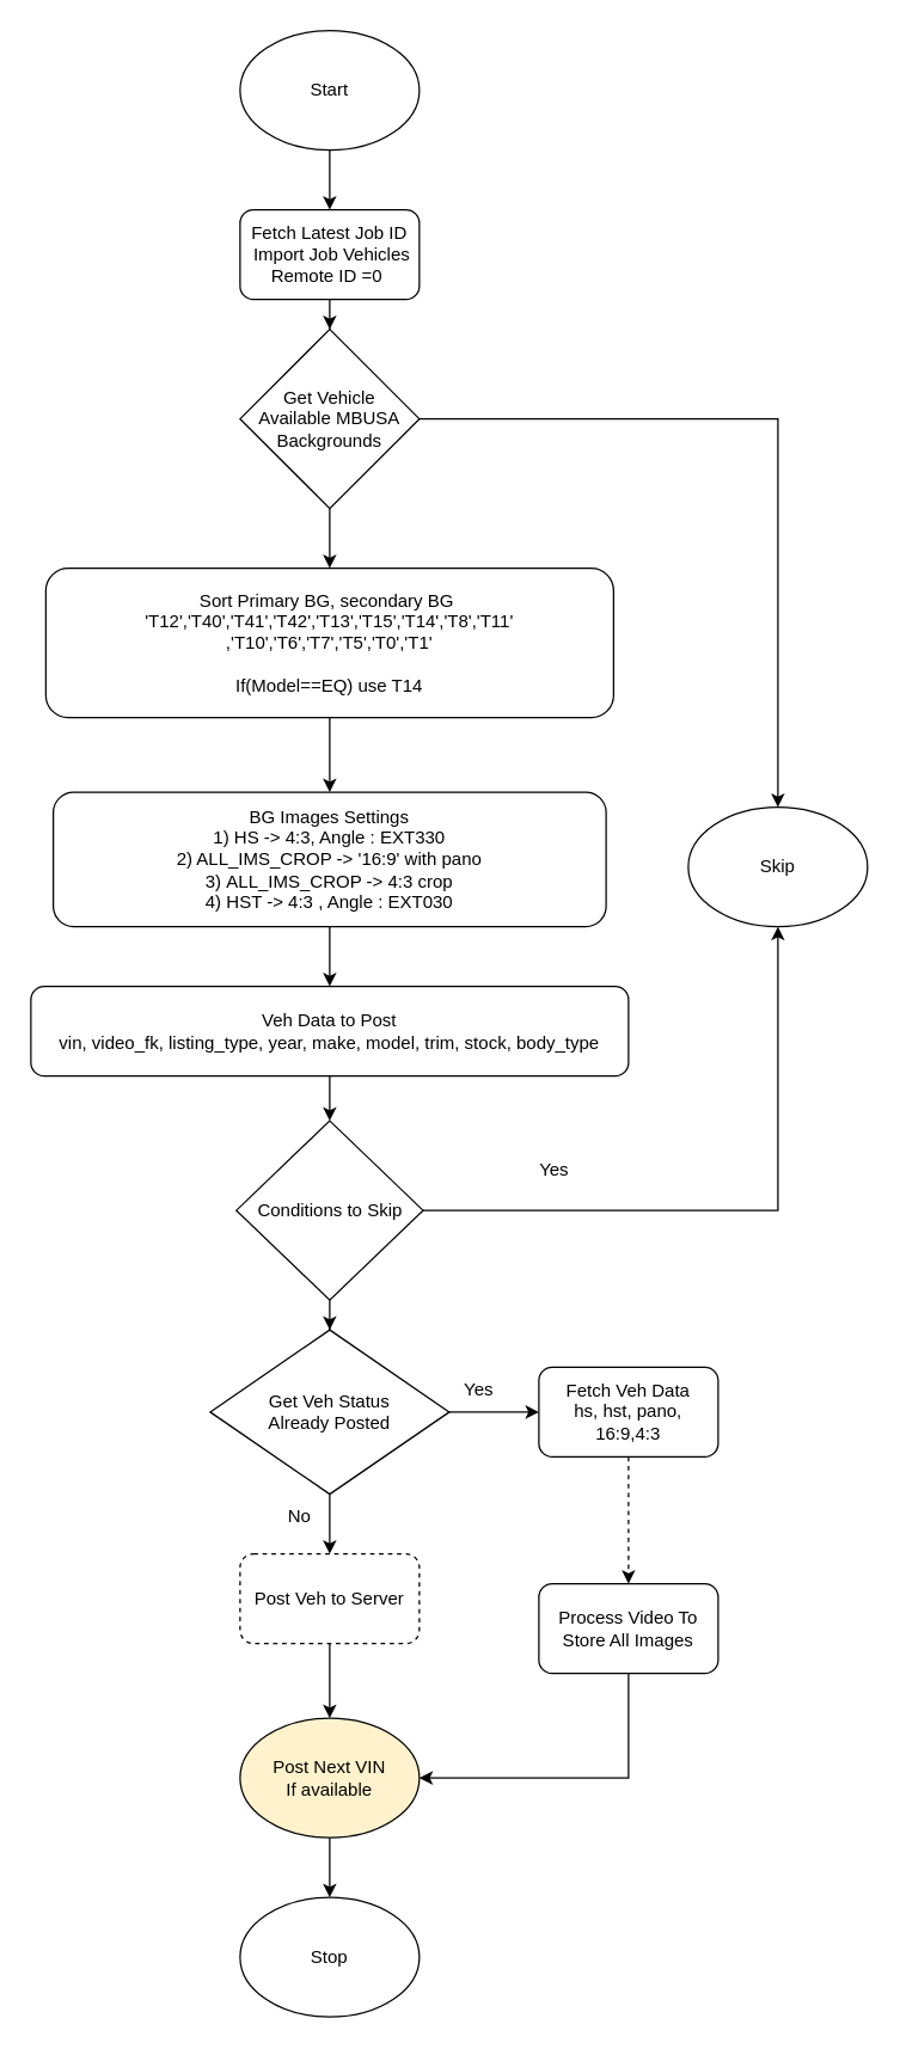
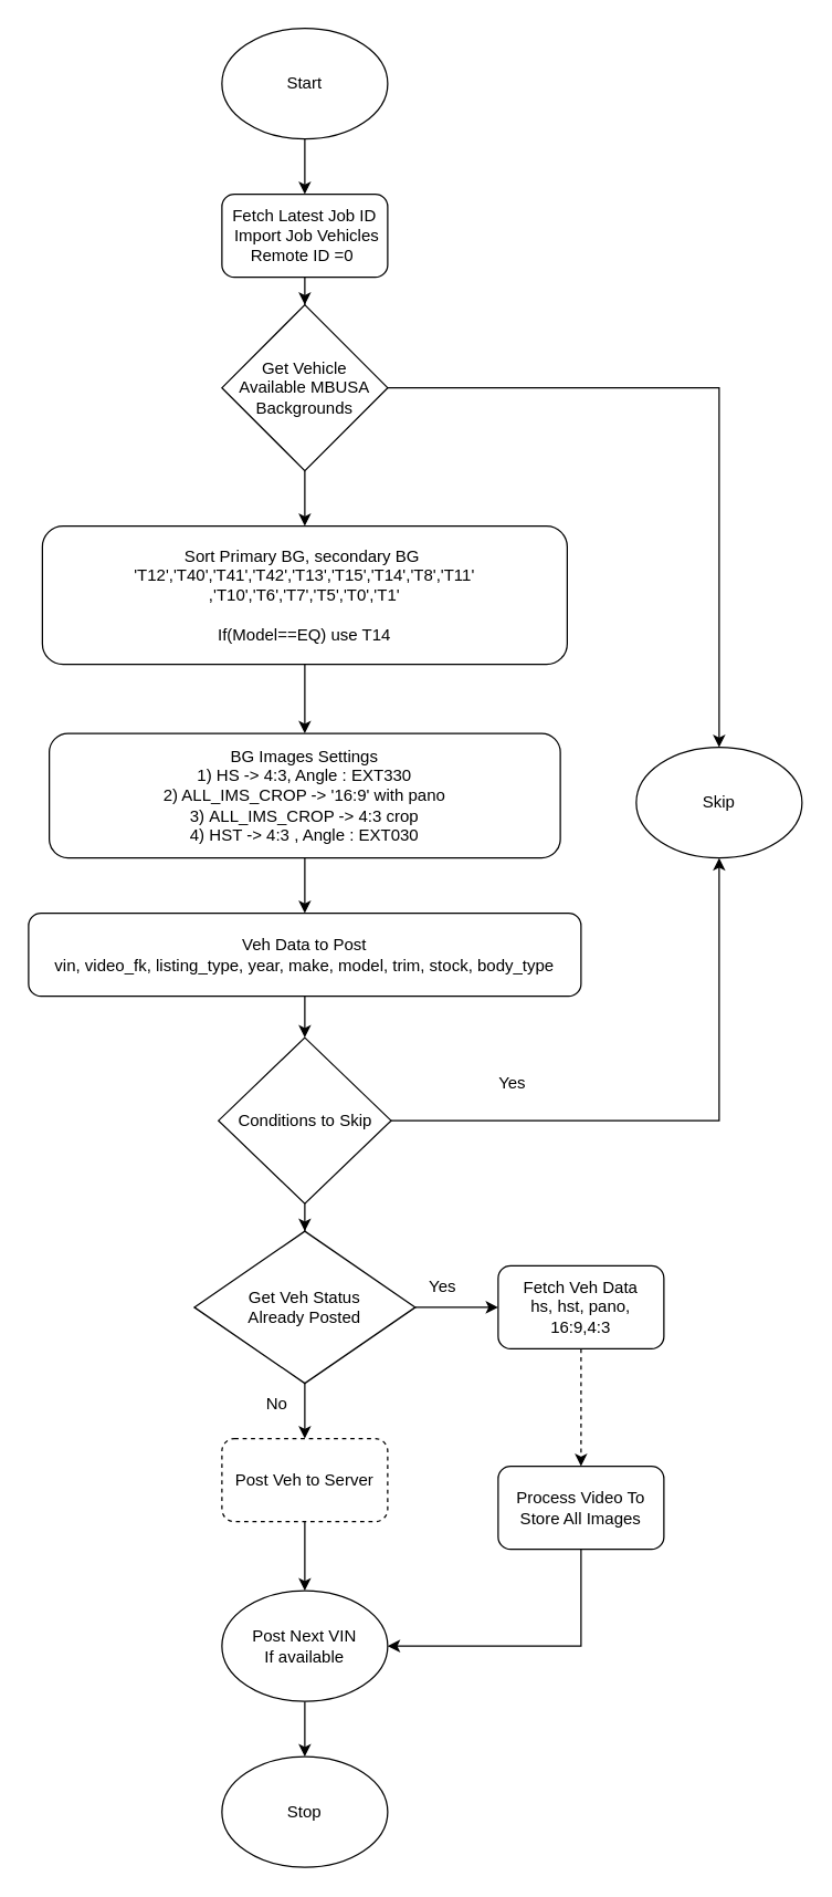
  <mxCell id="0" />
  <mxCell id="1" parent="0" />
  <mxCell id="2" value="" style="edgeStyle=orthogonalEdgeStyle;rounded=0;orthogonalLoop=1;jettySize=auto;html=1;" edge="1" parent="1" source="3" target="5"><mxGeometry relative="1" as="geometry" /></mxCell>
  <mxCell id="3" value="Start" style="ellipse;whiteSpace=wrap;html=1;flipV=0;" vertex="1" parent="1"><mxGeometry x="160" y="20" width="120" height="80" as="geometry" /></mxCell>
  <mxCell id="4" value="" style="edgeStyle=orthogonalEdgeStyle;rounded=0;orthogonalLoop=1;jettySize=auto;html=1;" edge="1" parent="1" source="5" target="11"><mxGeometry relative="1" as="geometry" /></mxCell>
  <mxCell id="5" value="Fetch Latest Job ID&lt;br&gt;&amp;nbsp;Import Job Vehicles&lt;br&gt;Remote ID =0&amp;nbsp;" style="rounded=1;whiteSpace=wrap;html=1;flipV=0;" vertex="1" parent="1"><mxGeometry x="160" y="140" width="120" height="60" as="geometry" /></mxCell>
  <mxCell id="6" value="" style="edgeStyle=orthogonalEdgeStyle;rounded=0;orthogonalLoop=1;jettySize=auto;html=1;" edge="1" parent="1" source="7" target="13"><mxGeometry relative="1" as="geometry" /></mxCell>
  <mxCell id="7" value="Sort Primary BG, secondary BG&amp;nbsp;&lt;br&gt;'T12','T40','T41','T42','T13','T15','T14','T8','T11'&lt;br&gt;,'T10','T6','T7','T5','T0','T1'&lt;br&gt;&lt;br&gt;If(Model==EQ) use T14" style="rounded=1;whiteSpace=wrap;html=1;flipV=0;" vertex="1" parent="1"><mxGeometry x="30" y="380" width="380" height="100" as="geometry" /></mxCell>
  <mxCell id="8" value="Skip" style="ellipse;whiteSpace=wrap;html=1;flipV=0;" vertex="1" parent="1"><mxGeometry x="460" y="540" width="120" height="80" as="geometry" /></mxCell>
  <mxCell id="9" style="edgeStyle=orthogonalEdgeStyle;rounded=0;orthogonalLoop=1;jettySize=auto;html=1;" edge="1" parent="1" source="11" target="8"><mxGeometry relative="1" as="geometry" /></mxCell>
  <mxCell id="10" value="" style="edgeStyle=orthogonalEdgeStyle;rounded=0;orthogonalLoop=1;jettySize=auto;html=1;" edge="1" parent="1" source="11" target="7"><mxGeometry relative="1" as="geometry" /></mxCell>
  <mxCell id="11" value="Get Vehicle &lt;br&gt;Available MBUSA Backgrounds" style="rhombus;whiteSpace=wrap;html=1;flipV=0;" vertex="1" parent="1"><mxGeometry x="160" y="220" width="120" height="120" as="geometry" /></mxCell>
  <mxCell id="12" style="edgeStyle=orthogonalEdgeStyle;rounded=0;orthogonalLoop=1;jettySize=auto;html=1;entryX=0.5;entryY=0;entryDx=0;entryDy=0;" edge="1" parent="1" source="13" target="15"><mxGeometry relative="1" as="geometry" /></mxCell>
  <mxCell id="13" value="BG Images Settings&lt;br&gt;1) HS -&amp;gt; 4:3, Angle :&amp;nbsp;EXT330&lt;div&gt;2) ALL_IMS_CROP -&amp;gt;&amp;nbsp;'16:9' with pano&lt;br&gt;3)&amp;nbsp;&lt;span style=&quot;background-color: initial;&quot;&gt;ALL_IMS_CROP -&amp;gt; 4:3 crop&lt;br&gt;4)&amp;nbsp;&lt;/span&gt;&lt;span style=&quot;background-color: initial;&quot;&gt;HST -&amp;gt; 4:3 , Angle :&amp;nbsp;&lt;/span&gt;&lt;span style=&quot;background-color: initial;&quot;&gt;EXT030&lt;/span&gt;&lt;/div&gt;" style="rounded=1;whiteSpace=wrap;html=1;flipV=0;" vertex="1" parent="1"><mxGeometry x="35" y="530" width="370" height="90" as="geometry" /></mxCell>
  <mxCell id="14" value="" style="edgeStyle=orthogonalEdgeStyle;rounded=0;orthogonalLoop=1;jettySize=auto;html=1;" edge="1" parent="1" source="15" target="18"><mxGeometry relative="1" as="geometry" /></mxCell>
  <mxCell id="15" value="Veh Data to Post&lt;div&gt;vin, video_fk, listing_type, year, make, model, trim, stock, body_type&lt;br&gt;&lt;/div&gt;" style="rounded=1;whiteSpace=wrap;html=1;flipV=0;" vertex="1" parent="1"><mxGeometry x="20" y="660" width="400" height="60" as="geometry" /></mxCell>
  <mxCell id="16" style="edgeStyle=orthogonalEdgeStyle;rounded=0;orthogonalLoop=1;jettySize=auto;html=1;entryX=0.5;entryY=1;entryDx=0;entryDy=0;" edge="1" parent="1" source="18" target="8"><mxGeometry relative="1" as="geometry" /></mxCell>
  <mxCell id="17" value="" style="edgeStyle=orthogonalEdgeStyle;rounded=0;orthogonalLoop=1;jettySize=auto;html=1;" edge="1" parent="1" source="18" target="22"><mxGeometry relative="1" as="geometry" /></mxCell>
  <mxCell id="18" value="Conditions to Skip" style="rhombus;whiteSpace=wrap;html=1;flipV=0;" vertex="1" parent="1"><mxGeometry x="157.5" y="750" width="125" height="120" as="geometry" /></mxCell>
  <mxCell id="19" value="Yes" style="text;html=1;align=center;verticalAlign=middle;resizable=0;points=[];autosize=1;strokeColor=none;fillColor=none;flipV=0;" vertex="1" parent="1"><mxGeometry x="350" y="768" width="40" height="30" as="geometry" /></mxCell>
  <mxCell id="20" value="" style="edgeStyle=orthogonalEdgeStyle;rounded=0;orthogonalLoop=1;jettySize=auto;html=1;" edge="1" parent="1" source="22" target="24"><mxGeometry relative="1" as="geometry" /></mxCell>
  <mxCell id="21" value="" style="edgeStyle=orthogonalEdgeStyle;rounded=0;orthogonalLoop=1;jettySize=auto;html=1;" edge="1" parent="1" source="22" target="27"><mxGeometry relative="1" as="geometry" /></mxCell>
  <mxCell id="22" value="Get Veh Status&lt;br&gt;Already Posted" style="rhombus;whiteSpace=wrap;html=1;flipV=0;" vertex="1" parent="1"><mxGeometry x="140" y="890" width="160" height="110" as="geometry" /></mxCell>
  <mxCell id="23" value="" style="edgeStyle=orthogonalEdgeStyle;rounded=0;orthogonalLoop=1;jettySize=auto;html=1;dashed=1;" edge="1" parent="1" source="24" target="31"><mxGeometry relative="1" as="geometry" /></mxCell>
  <mxCell id="24" value="Fetch Veh Data&lt;br&gt;hs, hst, pano, 16:9,4:3" style="rounded=1;whiteSpace=wrap;html=1;flipV=0;" vertex="1" parent="1"><mxGeometry x="360" y="915" width="120" height="60" as="geometry" /></mxCell>
  <mxCell id="25" value="Yes" style="text;html=1;align=center;verticalAlign=middle;whiteSpace=wrap;rounded=0;flipV=0;" vertex="1" parent="1"><mxGeometry x="290" y="915" width="60" height="30" as="geometry" /></mxCell>
  <mxCell id="26" value="" style="edgeStyle=orthogonalEdgeStyle;rounded=0;orthogonalLoop=1;jettySize=auto;html=1;" edge="1" parent="1" source="27" target="29"><mxGeometry relative="1" as="geometry" /></mxCell>
  <mxCell id="27" value="Post Veh to Server" style="rounded=1;whiteSpace=wrap;html=1;flipV=0;dashed=1;" vertex="1" parent="1"><mxGeometry x="160" y="1040" width="120" height="60" as="geometry" /></mxCell>
  <mxCell id="28" value="" style="edgeStyle=orthogonalEdgeStyle;rounded=0;orthogonalLoop=1;jettySize=auto;html=1;" edge="1" parent="1" source="29" target="33"><mxGeometry relative="1" as="geometry" /></mxCell>
- <mxCell id="29" value="Post Next VIN&lt;br&gt;If available" style="ellipse;whiteSpace=wrap;html=1;flipV=0;fillColor=#fff2cc;" vertex="1" parent="1"><mxGeometry x="160" y="1150" width="120" height="80" as="geometry" /></mxCell>
+ <mxCell id="29" value="Post Next VIN&lt;br&gt;If available" style="ellipse;whiteSpace=wrap;html=1;flipV=0;" vertex="1" parent="1"><mxGeometry x="160" y="1150" width="120" height="80" as="geometry" /></mxCell>
  <mxCell id="30" style="edgeStyle=orthogonalEdgeStyle;rounded=0;orthogonalLoop=1;jettySize=auto;html=1;entryX=1;entryY=0.5;entryDx=0;entryDy=0;" edge="1" parent="1" source="31" target="29"><mxGeometry relative="1" as="geometry"><Array as="points"><mxPoint x="420" y="1120" /></Array></mxGeometry></mxCell>
  <mxCell id="31" value="Process Video To&lt;br&gt;Store All Images" style="rounded=1;whiteSpace=wrap;html=1;flipV=0;" vertex="1" parent="1"><mxGeometry x="360" y="1060" width="120" height="60" as="geometry" /></mxCell>
  <mxCell id="32" value="No" style="text;html=1;align=center;verticalAlign=middle;whiteSpace=wrap;rounded=0;flipV=0;" vertex="1" parent="1"><mxGeometry x="170" y="1000" width="60" height="30" as="geometry" /></mxCell>
  <mxCell id="33" value="Stop" style="ellipse;whiteSpace=wrap;html=1;flipV=0;" vertex="1" parent="1"><mxGeometry x="160" y="1270" width="120" height="80" as="geometry" /></mxCell>
